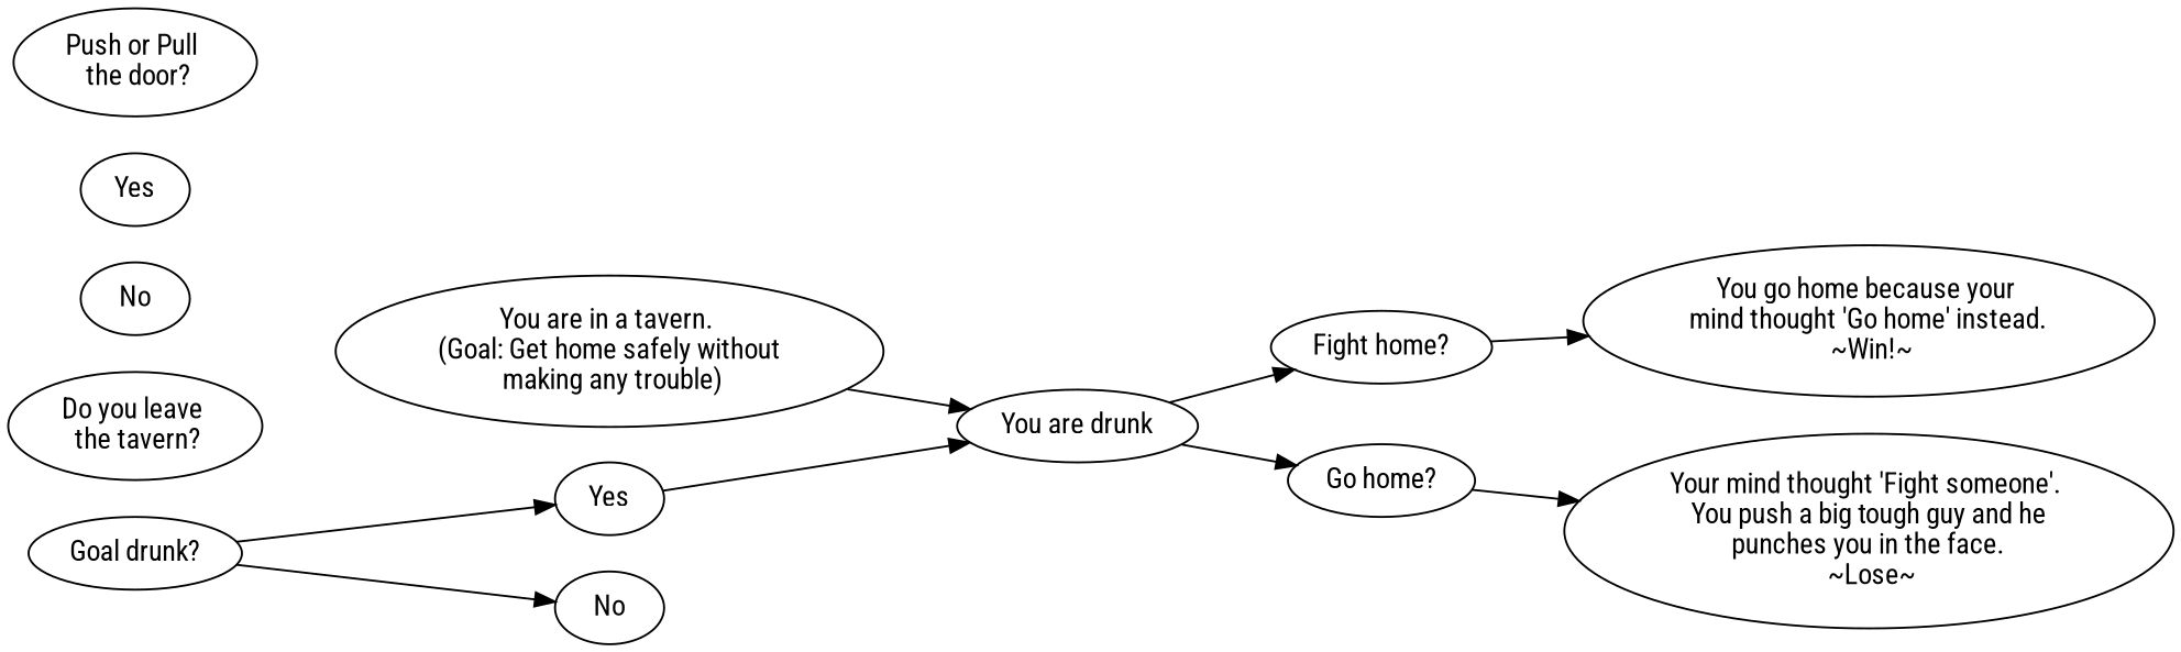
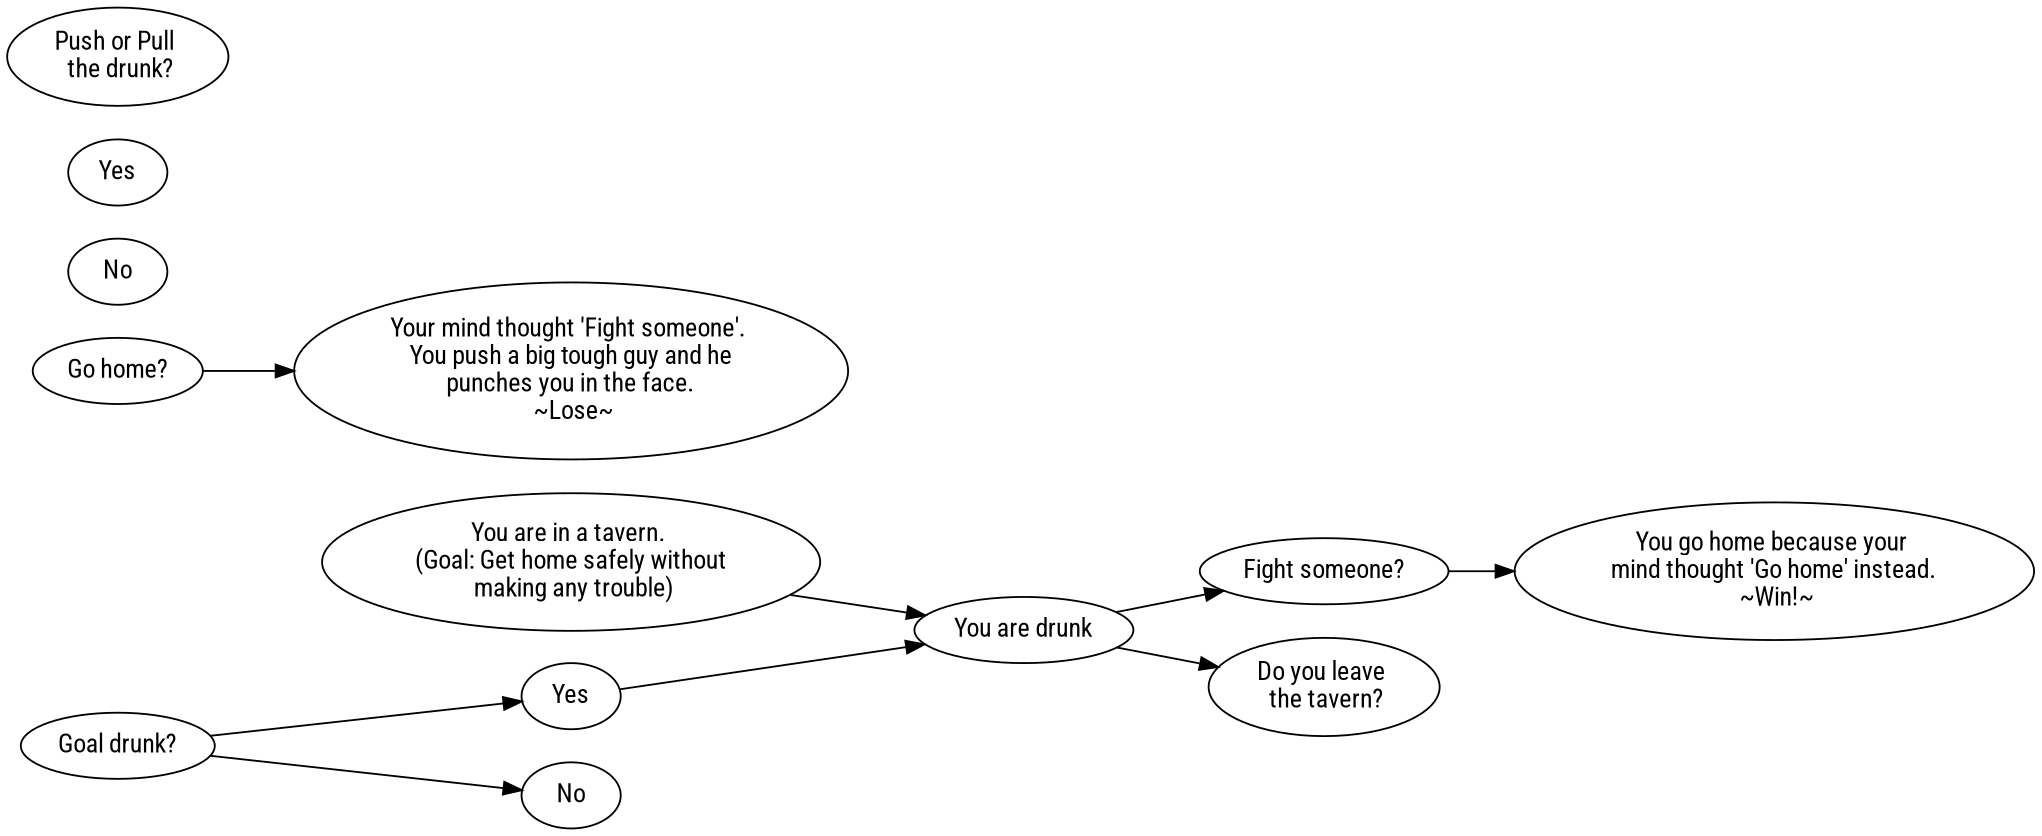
  digraph {
    fontname="Roboto Condensed"
    rankdir=LR
    node [fontname="Roboto Condensed"]
    edge [fontname="Roboto Condensed"]
    n1 [label="You are in a tavern. \n (Goal: Get home safely without \n making any trouble)"]
    n2 [label="You are drunk"]
-   n3 [label="Fight home?"]
+   n3 [label="Fight someone?"]
    n4 [label="Go home?"]
    n5 [label="You go home because your \n mind thought \'Go home'\ instead. \n ~Win!~"]
    n6 [label="Your mind thought \'Fight someone'\. \n You push a big tough guy and he \n punches you in the face. \n ~Lose~"]
    n7 [label="Goal drunk?"]
    n8 [label=Yes]
    n9 [label=No]
    n10 [label="Do you leave \n the tavern?"]
    n11 [label=No]
    n12 [label=Yes]
-   n13 [label="Push or Pull \n the door?"]
+   n13 [label="Push or Pull \n the drunk?"]
    n1 -> n2
    n2 -> n3
-   n2 -> n4
+   n2 -> n10
    n3 -> n5
    n4 -> n6
    n7 -> n8
    n7 -> n9
    n8 -> n2
  }
